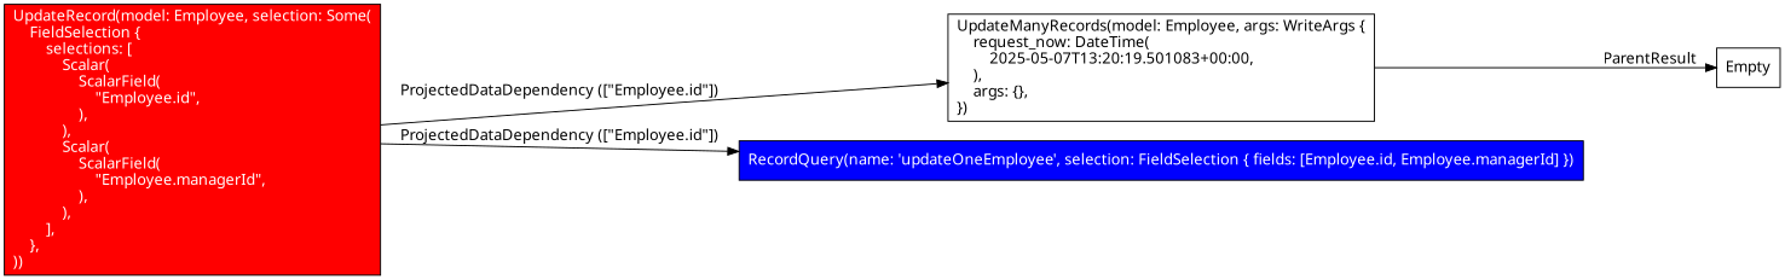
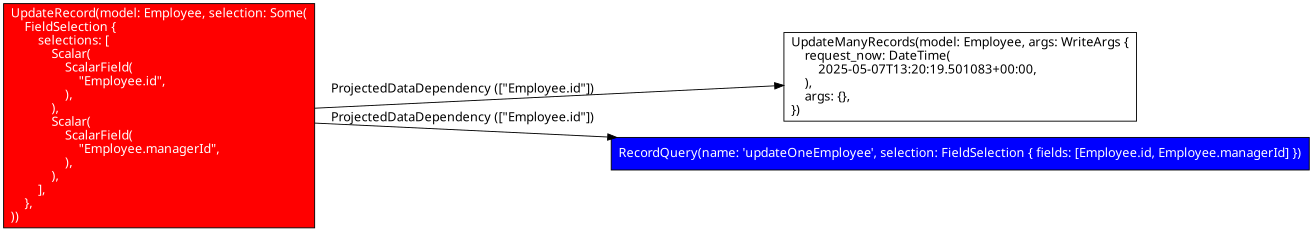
  digraph {
    rankdir=LR
    fontname="Noto Sans"
    node [shape=rectangle fontname="Noto Sans"]
    edge [fontname="Noto Sans"]
    n1 [fillcolor=red fontcolor=white label="UpdateRecord(model: Employee, selection: Some(\l    FieldSelection {\l        selections: [\l            Scalar(\l                ScalarField(\l                    \"Employee.id\",\l                ),\l            ),\l            Scalar(\l                ScalarField(\l                    \"Employee.managerId\",\l                ),\l            ),\l        ],\l    },\l))\l" style=filled]
    n2 [label="UpdateManyRecords(model: Employee, args: WriteArgs {\l    request_now: DateTime(\l        2025-05-07T13:20:19.501083+00:00,\l    ),\l    args: {},\l})\l"]
    n3 [fillcolor=blue fontcolor=white label="RecordQuery(name: 'updateOneEmployee', selection: FieldSelection { fields: [Employee.id, Employee.managerId] })\l" style=filled]
-   n4 [label="Empty\l"]
    n1 -> n2 [label="ProjectedDataDependency ([\"Employee.id\"])"]
    n1 -> n3 [label="ProjectedDataDependency ([\"Employee.id\"])"]
-   n2 -> n4 [label=ParentResult]
  }
